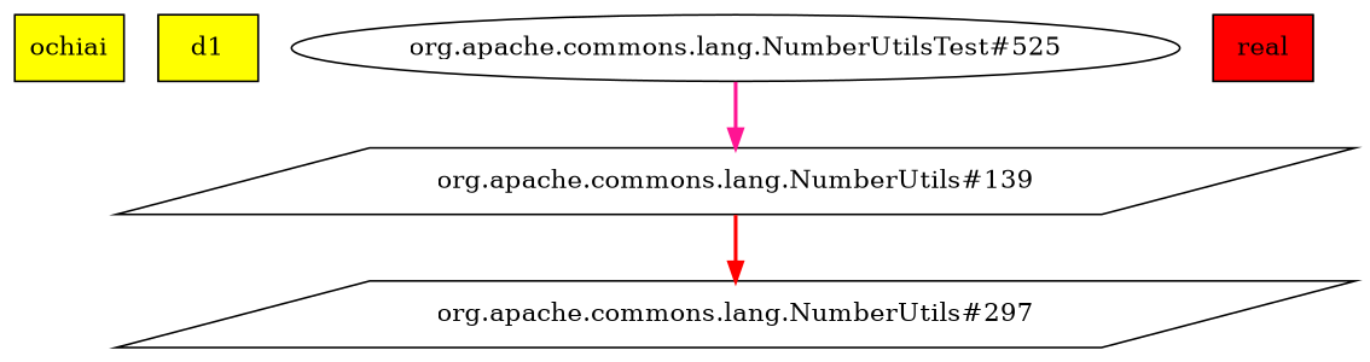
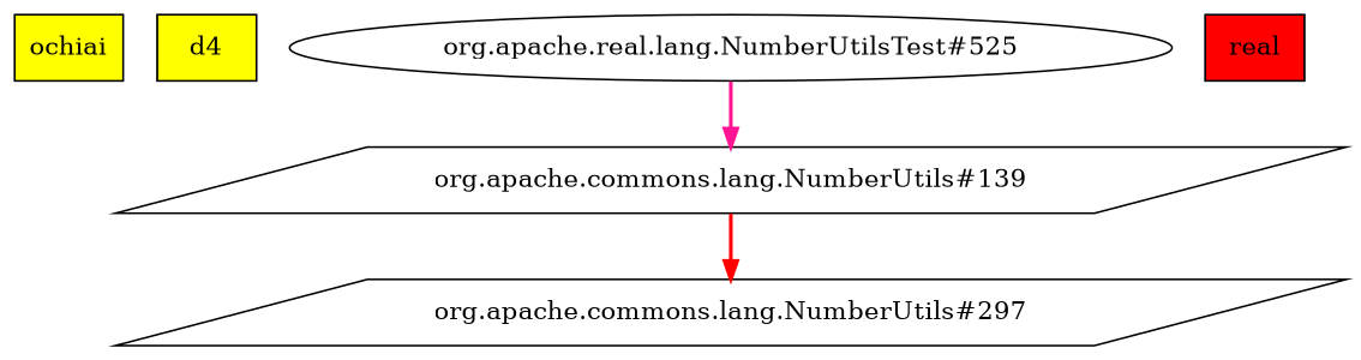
  digraph {
    node [fillcolor=yellow shape=folder style=striped]
    edge [style=bold]
    ochiai
-   d4 [label=d1]
-   "org.apache.commons.lang.NumberUtilsTest#525" [fillcolor=green shape=ellipse]
+   d4
+   "org.apache.commons.lang.NumberUtilsTest#525" [fillcolor=green shape=ellipse label="org.apache.real.lang.NumberUtilsTest#525"]
    "org.apache.commons.lang.NumberUtils#139" [fillcolor="red:orange:yellow" shape=parallelogram]
    "org.apache.commons.lang.NumberUtils#297" [fillcolor="orange:yellow" shape=parallelogram]
    real [fillcolor=red]
    "org.apache.commons.lang.NumberUtilsTest#525" -> "org.apache.commons.lang.NumberUtils#139" [color=deeppink]
    "org.apache.commons.lang.NumberUtils#139" -> "org.apache.commons.lang.NumberUtils#297" [color=red]
  }
